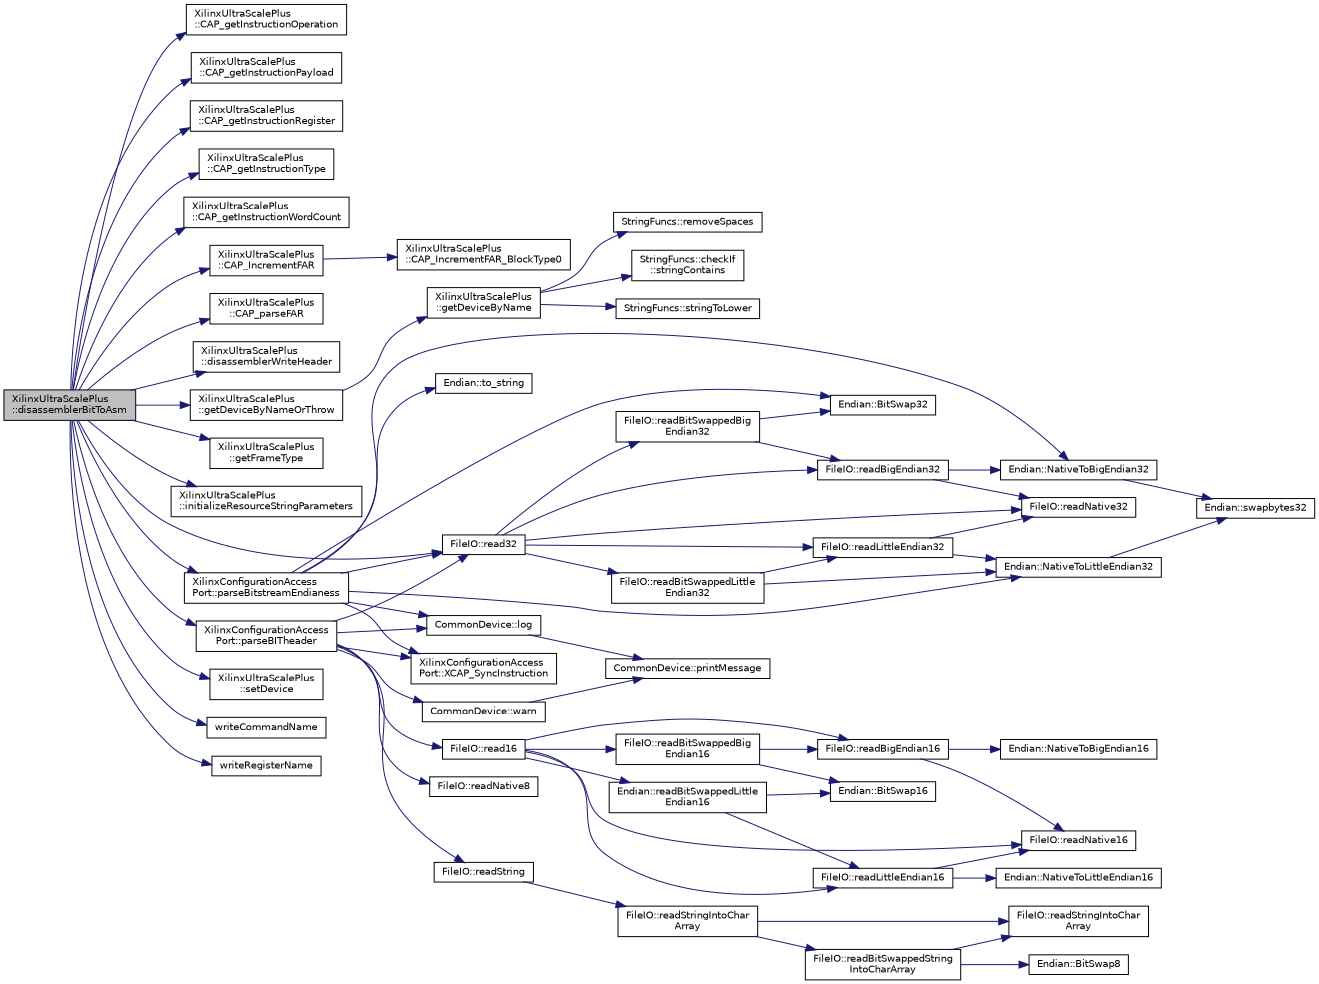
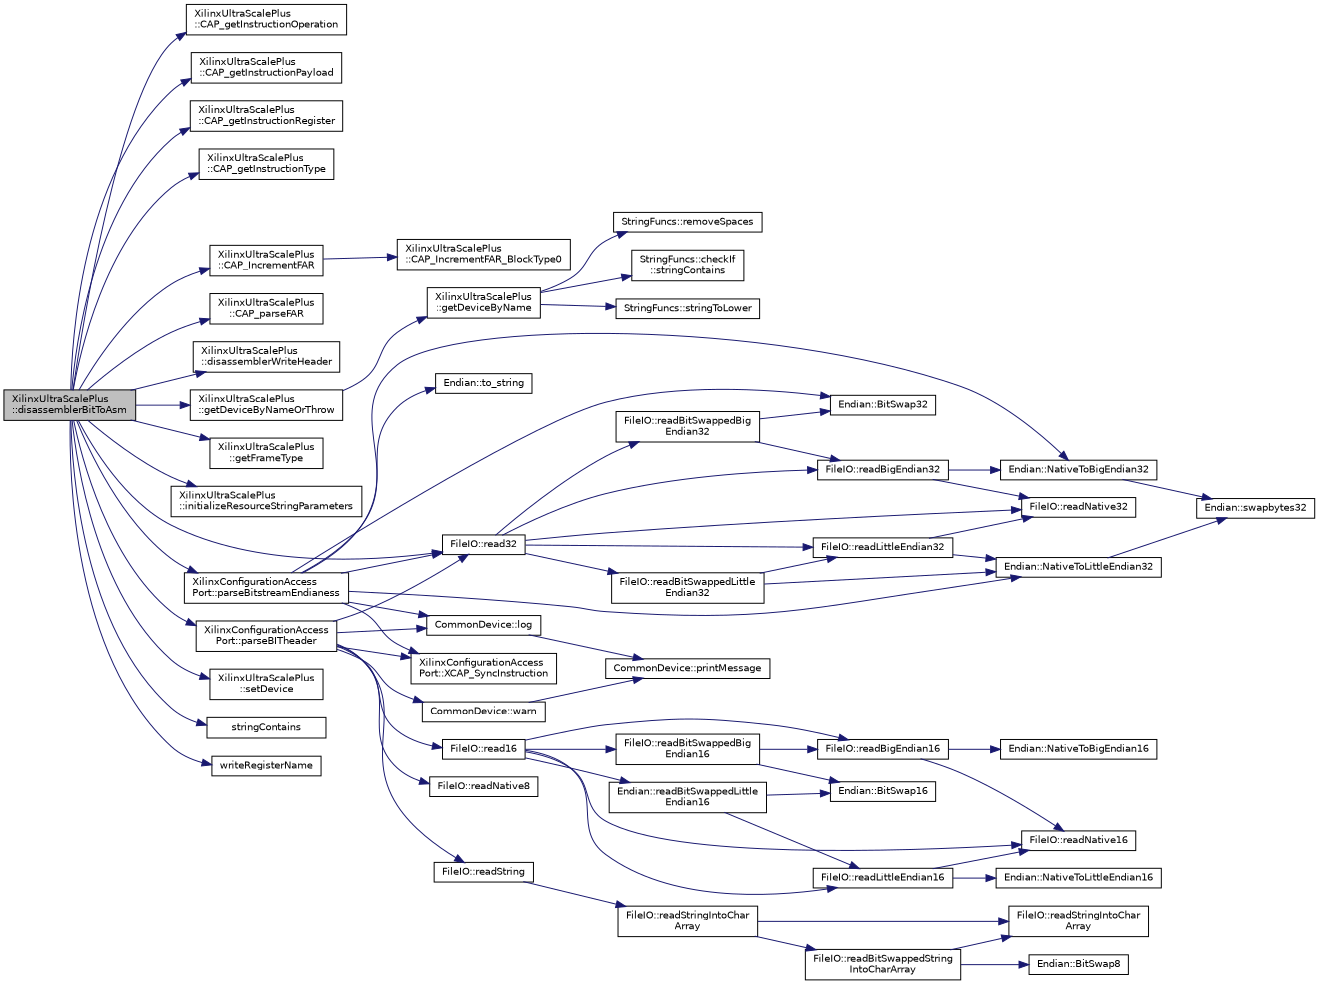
  digraph {
    rankdir=LR
    node [color=black fillcolor=white fontname=Helvetica fontsize=10 shape=record style=filled]
    edge [color=midnightblue fontname=Helvetica fontsize=10 labelfontname=Helvetica labelfontsize=10 style=solid]
    n1 [fillcolor=grey75 fontcolor=black height=0.2 label="XilinxUltraScalePlus\l::disassemblerBitToAsm" width=0.4]
    n2 [height=0.2 label="XilinxUltraScalePlus\l::CAP_getInstructionOperation" width=0.4]
    n3 [height=0.2 label="XilinxUltraScalePlus\l::CAP_getInstructionPayload" width=0.4]
    n4 [height=0.2 label="XilinxUltraScalePlus\l::CAP_getInstructionRegister" width=0.4]
    n5 [height=0.2 label="XilinxUltraScalePlus\l::CAP_getInstructionType" width=0.4]
-   n6 [height=0.2 label="XilinxUltraScalePlus\l::CAP_getInstructionWordCount" width=0.4]
    n7 [height=0.2 label="XilinxUltraScalePlus\l::CAP_IncrementFAR" width=0.4]
    n8 [height=0.2 label="XilinxUltraScalePlus\l::CAP_parseFAR" width=0.4]
    n9 [height=0.2 label="XilinxUltraScalePlus\l::disassemblerWriteHeader" width=0.4]
    n10 [height=0.2 label="XilinxUltraScalePlus\l::getDeviceByNameOrThrow" width=0.4]
    n11 [height=0.2 label="XilinxUltraScalePlus\l::getFrameType" width=0.4]
    n12 [height=0.2 label="XilinxUltraScalePlus\l::initializeResourceStringParameters" width=0.4]
    n13 [height=0.2 label="XilinxConfigurationAccess\lPort::parseBITheader" width=0.4]
    n14 [height=0.2 label="FileIO::read32" width=0.4]
    n15 [height=0.2 label="XilinxConfigurationAccess\lPort::parseBitstreamEndianess" width=0.4]
    n16 [height=0.2 label="XilinxUltraScalePlus\l::setDevice" width=0.4]
-   n17 [height=0.2 label=writeCommandName width=0.4]
+   n17 [height=0.2 label=stringContains width=0.4]
    n18 [height=0.2 label=writeRegisterName width=0.4]
    n19 [height=0.2 label="XilinxUltraScalePlus\l::CAP_IncrementFAR_BlockType0" width=0.4]
    n20 [height=0.2 label="XilinxUltraScalePlus\l::getDeviceByName" width=0.4]
    n21 [height=0.2 label="CommonDevice::log" width=0.4]
    n22 [height=0.2 label="FileIO::read16" width=0.4]
    n23 [height=0.2 label="FileIO::readNative8" width=0.4]
    n24 [height=0.2 label="FileIO::readString" width=0.4]
    n25 [height=0.2 label="CommonDevice::warn" width=0.4]
    n26 [height=0.2 label="XilinxConfigurationAccess\lPort::XCAP_SyncInstruction" width=0.4]
    n27 [height=0.2 label="FileIO::readBigEndian32" width=0.4]
    n28 [height=0.2 label="FileIO::readNative32" width=0.4]
    n29 [height=0.2 label="FileIO::readBitSwappedBig\lEndian32" width=0.4]
    n30 [height=0.2 label="FileIO::readBitSwappedLittle\lEndian32" width=0.4]
    n31 [height=0.2 label="FileIO::readLittleEndian32" width=0.4]
    n32 [height=0.2 label="Endian::NativeToBigEndian32" width=0.4]
    n33 [height=0.2 label="Endian::BitSwap32" width=0.4]
    n34 [height=0.2 label="Endian::NativeToLittleEndian32" width=0.4]
    n35 [height=0.2 label="Endian::to_string" width=0.4]
    n36 [height=0.2 label="StringFuncs::removeSpaces" width=0.4]
    n37 [height=0.2 label="StringFuncs::checkIf\l::stringContains" width=0.4]
    n38 [height=0.2 label="StringFuncs::stringToLower" width=0.4]
    n39 [height=0.2 label="CommonDevice::printMessage" width=0.4]
    n40 [height=0.2 label="FileIO::readBigEndian16" width=0.4]
    n41 [height=0.2 label="FileIO::readNative16" width=0.4]
    n42 [height=0.2 label="FileIO::readBitSwappedBig\lEndian16" width=0.4]
    n43 [height=0.2 label="Endian::readBitSwappedLittle\lEndian16" width=0.4]
    n44 [height=0.2 label="FileIO::readLittleEndian16" width=0.4]
    n45 [height=0.2 label="FileIO::readStringIntoChar\lArray" width=0.4]
    n46 [height=0.2 label="Endian::NativeToBigEndian16" width=0.4]
    n47 [height=0.2 label="Endian::BitSwap16" width=0.4]
    n48 [height=0.2 label="Endian::NativeToLittleEndian16" width=0.4]
    n49 [height=0.2 label="Endian::swapbytes32" width=0.4]
    n50 [height=0.2 label="FileIO::readBitSwappedString\lIntoCharArray" width=0.4]
    n51 [height=0.2 label="FileIO::readStringIntoChar\lArray" width=0.4]
    n52 [height=0.2 label="Endian::BitSwap8" width=0.4]
    n1 -> n2
    n1 -> n3
    n1 -> n4
    n1 -> n5
-   n1 -> n6
    n1 -> n7
    n1 -> n8
    n1 -> n9
    n1 -> n10
    n1 -> n11
    n1 -> n12
    n1 -> n13
    n1 -> n14
    n1 -> n15
    n1 -> n16
    n1 -> n17
    n1 -> n18
    n7 -> n19
    n10 -> n20
    n13 -> n14
    n13 -> n21
    n13 -> n22
    n13 -> n23
    n13 -> n24
    n13 -> n25
    n13 -> n26
    n14 -> n27
    n14 -> n28
    n14 -> n29
    n14 -> n30
    n14 -> n31
    n15 -> n14
    n15 -> n21
    n15 -> n26
    n15 -> n32
    n15 -> n33
    n15 -> n34
    n15 -> n35
    n20 -> n36
    n20 -> n37
    n20 -> n38
    n21 -> n39
    n22 -> n40
    n22 -> n41
    n22 -> n42
    n22 -> n43
    n22 -> n44
    n24 -> n45
    n25 -> n39
    n27 -> n28
    n27 -> n32
    n29 -> n27
    n29 -> n33
    n30 -> n31
    n30 -> n34
    n31 -> n28
    n31 -> n34
    n32 -> n49
    n34 -> n49
    n40 -> n41
    n40 -> n46
    n42 -> n40
    n42 -> n47
    n43 -> n44
    n43 -> n47
    n44 -> n41
    n44 -> n48
    n45 -> n50
    n45 -> n51
    n50 -> n51
    n50 -> n52
  }
